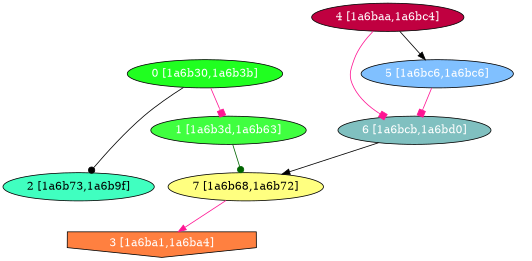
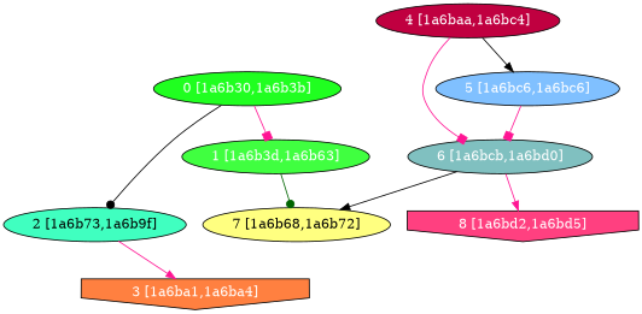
  digraph {
    fontname="DejaVu Serif"
    node [fontcolor="#ffffff" fontname="DejaVu Serif" shape=oval style=filled]
    edge [arrowhead=normal color=deeppink fontname="DejaVu Serif"]
    n1 [fillcolor="#20FF20" label="0 [1a6b30,1a6b3b]"]
    n2 [fillcolor="#40FF40" label="1 [1a6b3d,1a6b63]"]
    n3 [fillcolor="#40FFC0" fontcolor="#000000" label="2 [1a6b73,1a6b9f]"]
    n4 [fillcolor="#FFFF80" fontcolor="#000000" label="7 [1a6b68,1a6b72]"]
    n5 [fillcolor="#FF8040" label="3 [1a6ba1,1a6ba4]" shape=invhouse]
    n6 [fillcolor="#C00040" label="4 [1a6baa,1a6bc4]"]
    n7 [fillcolor="#80C0FF" label="5 [1a6bc6,1a6bc6]"]
    n8 [fillcolor="#80C0C0" label="6 [1a6bcb,1a6bd0]"]
+   n9 [fillcolor="#FF4080" label="8 [1a6bd2,1a6bd5]" shape=invhouse]
    n1 -> n2 [arrowhead=box]
    n1 -> n3 [arrowhead=dot color=black]
    n2 -> n4 [arrowhead=dot color=darkgreen]
-   n4 -> n5
+   n3 -> n5
    n6 -> n7 [color=black]
    n6 -> n8 [arrowhead=box]
    n7 -> n8 [arrowhead=box]
    n8 -> n4 [color=black]
+   n8 -> n9
  }
